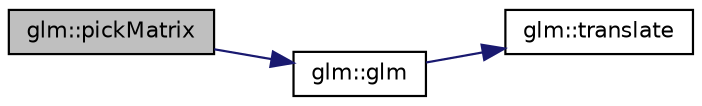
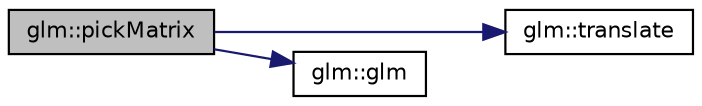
  digraph {
    rankdir=LR
    node [color=black fillcolor=white fontname=Helvetica fontsize=10 shape=record style=filled]
    edge [color=midnightblue fontname=Helvetica fontsize=10 labelfontname=Helvetica labelfontsize=10 style=solid]
    n1 [fillcolor=grey75 fontcolor=black height=0.2 label="glm::pickMatrix" width=0.4]
    n2 [height=0.2 label="glm::translate" width=0.4]
    n3 [height=0.2 label="glm::glm" width=0.4]
-   n3 -> n2
+   n1 -> n2
    n1 -> n3
  }
